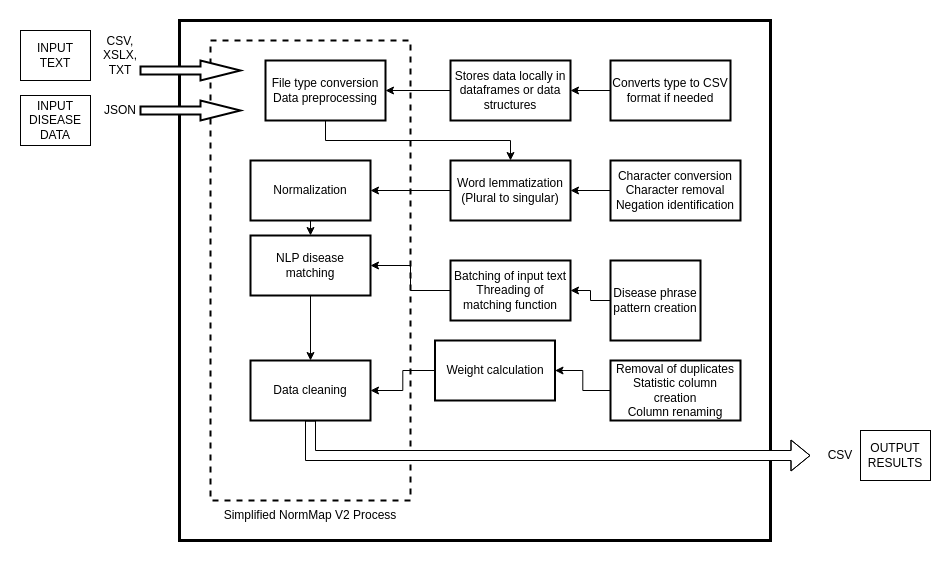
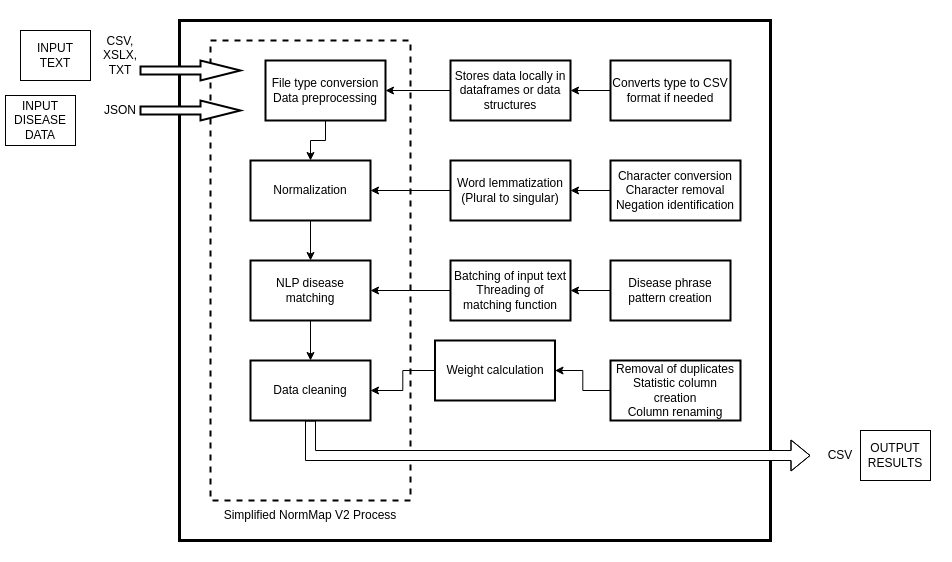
  <mxCell id="0" />
  <mxCell id="1" parent="0" />
  <mxCell id="2" value="" style="rounded=0;whiteSpace=wrap;html=1;fillColor=none;strokeWidth=3;" parent="1" vertex="1"><mxGeometry x="179" y="20" width="591" height="520" as="geometry" /></mxCell>
  <mxCell id="3" value="" style="rounded=0;whiteSpace=wrap;html=1;strokeWidth=2;fillColor=none;dashed=1;" parent="1" vertex="1"><mxGeometry x="210" y="40" width="200" height="460" as="geometry" /></mxCell>
  <mxCell id="4" value="" style="verticalLabelPosition=bottom;verticalAlign=top;html=1;strokeWidth=2;shape=mxgraph.arrows2.arrow;dy=0.6;dx=40;notch=0;fillColor=default;" parent="1" vertex="1"><mxGeometry x="140" y="60" width="100" height="20" as="geometry" /></mxCell>
  <mxCell id="5" value="" style="verticalLabelPosition=bottom;verticalAlign=top;html=1;strokeWidth=2;shape=mxgraph.arrows2.arrow;dy=0.6;dx=40;notch=0;fillColor=default;" parent="1" vertex="1"><mxGeometry x="140" y="100" width="100" height="20" as="geometry" /></mxCell>
- <mxCell id="6" style="edgeStyle=orthogonalEdgeStyle;rounded=0;orthogonalLoop=1;jettySize=auto;html=1;exitX=0.5;exitY=1;exitDx=0;exitDy=0;" parent="1" source="7" target="19" edge="1"><mxGeometry relative="1" as="geometry" /></mxCell>
+ <mxCell id="6" style="edgeStyle=orthogonalEdgeStyle;rounded=0;orthogonalLoop=1;jettySize=auto;html=1;exitX=0.5;exitY=1;exitDx=0;exitDy=0;entryX=0.5;entryY=0;entryDx=0;entryDy=0;" parent="1" source="7" target="9" edge="1"><mxGeometry relative="1" as="geometry" /></mxCell>
  <mxCell id="7" value="File type conversion&lt;br&gt;Data preprocessing" style="rounded=0;whiteSpace=wrap;html=1;strokeWidth=2;fillColor=none;" parent="1" vertex="1"><mxGeometry x="265" y="60" width="120" height="60" as="geometry" /></mxCell>
  <mxCell id="8" style="edgeStyle=orthogonalEdgeStyle;rounded=0;orthogonalLoop=1;jettySize=auto;html=1;exitX=0.5;exitY=1;exitDx=0;exitDy=0;entryX=0.5;entryY=0;entryDx=0;entryDy=0;" parent="1" source="9" target="11" edge="1"><mxGeometry relative="1" as="geometry" /></mxCell>
  <mxCell id="9" value="Normalization" style="rounded=0;whiteSpace=wrap;html=1;strokeWidth=2;fillColor=none;" parent="1" vertex="1"><mxGeometry x="250" y="160" width="120" height="60" as="geometry" /></mxCell>
  <mxCell id="10" style="edgeStyle=orthogonalEdgeStyle;rounded=0;orthogonalLoop=1;jettySize=auto;html=1;exitX=0.5;exitY=1;exitDx=0;exitDy=0;entryX=0.5;entryY=0;entryDx=0;entryDy=0;" parent="1" source="11" target="13" edge="1"><mxGeometry relative="1" as="geometry" /></mxCell>
- <mxCell id="11" value="NLP disease matching" style="rounded=0;whiteSpace=wrap;html=1;strokeWidth=2;fillColor=none;" parent="1" vertex="1"><mxGeometry x="250" y="235" width="120" height="60" as="geometry" /></mxCell>
+ <mxCell id="11" value="NLP disease matching" style="rounded=0;whiteSpace=wrap;html=1;strokeWidth=2;fillColor=none;" parent="1" vertex="1"><mxGeometry x="250" y="260" width="120" height="60" as="geometry" /></mxCell>
  <mxCell id="12" style="edgeStyle=orthogonalEdgeStyle;rounded=0;orthogonalLoop=1;jettySize=auto;html=1;exitX=0.5;exitY=1;exitDx=0;exitDy=0;shape=flexArrow;fillColor=default;entryX=0;entryY=0.5;entryDx=0;entryDy=0;" parent="1" source="13" target="36" edge="1"><mxGeometry relative="1" as="geometry"><mxPoint x="800" y="490" as="targetPoint" /></mxGeometry></mxCell>
  <mxCell id="13" value="Data cleaning" style="rounded=0;whiteSpace=wrap;html=1;strokeWidth=2;fillColor=none;" parent="1" vertex="1"><mxGeometry x="250" y="360" width="120" height="60" as="geometry" /></mxCell>
  <mxCell id="14" value="INPUT TEXT" style="text;html=1;strokeColor=default;fillColor=none;align=center;verticalAlign=middle;whiteSpace=wrap;rounded=0;" parent="1" vertex="1"><mxGeometry x="20" y="30" width="70" height="50" as="geometry" /></mxCell>
  <mxCell id="15" value="CSV, XSLX, TXT" style="text;html=1;strokeColor=none;fillColor=none;align=center;verticalAlign=middle;whiteSpace=wrap;rounded=0;" parent="1" vertex="1"><mxGeometry y="40" width="60" height="30" as="geometry" x="90" /></mxCell>
- <mxCell id="16" value="INPUT DISEASE DATA" style="text;html=1;strokeColor=default;fillColor=none;align=center;verticalAlign=middle;whiteSpace=wrap;rounded=0;" parent="1" vertex="1"><mxGeometry x="20" y="95" width="70" height="50" as="geometry" /></mxCell>
+ <mxCell id="16" value="INPUT DISEASE DATA" style="text;html=1;strokeColor=default;fillColor=none;align=center;verticalAlign=middle;whiteSpace=wrap;rounded=0;" parent="1" vertex="1"><mxGeometry x="5" y="95" width="70" height="50" as="geometry" /></mxCell>
  <mxCell id="17" value="JSON" style="text;html=1;strokeColor=none;fillColor=none;align=center;verticalAlign=middle;whiteSpace=wrap;rounded=0;" parent="1" vertex="1"><mxGeometry y="95" width="60" height="30" as="geometry" x="90" /></mxCell>
  <mxCell id="18" style="edgeStyle=orthogonalEdgeStyle;rounded=0;orthogonalLoop=1;jettySize=auto;html=1;exitX=0;exitY=0.5;exitDx=0;exitDy=0;entryX=1;entryY=0.5;entryDx=0;entryDy=0;" parent="1" source="19" target="9" edge="1"><mxGeometry relative="1" as="geometry" /></mxCell>
  <mxCell id="19" value="Word lemmatization (Plural to singular)" style="rounded=0;whiteSpace=wrap;html=1;strokeWidth=2;fillColor=none;" parent="1" vertex="1"><mxGeometry x="450" y="160" width="120" height="60" as="geometry" /></mxCell>
  <mxCell id="20" style="edgeStyle=orthogonalEdgeStyle;rounded=0;orthogonalLoop=1;jettySize=auto;html=1;exitX=0;exitY=0.5;exitDx=0;exitDy=0;entryX=1;entryY=0.5;entryDx=0;entryDy=0;" parent="1" source="21" target="19" edge="1"><mxGeometry relative="1" as="geometry" /></mxCell>
  <mxCell id="21" value="Character conversion&lt;br&gt;Character removal&lt;br&gt;Negation identification" style="rounded=0;whiteSpace=wrap;html=1;strokeWidth=2;fillColor=none;" parent="1" vertex="1"><mxGeometry x="610" y="160" width="130" height="60" as="geometry" /></mxCell>
  <mxCell id="22" style="edgeStyle=orthogonalEdgeStyle;rounded=0;orthogonalLoop=1;jettySize=auto;html=1;exitX=0;exitY=0.5;exitDx=0;exitDy=0;entryX=1;entryY=0.5;entryDx=0;entryDy=0;" parent="1" source="23" target="25" edge="1"><mxGeometry relative="1" as="geometry" /></mxCell>
  <mxCell id="23" value="Converts type to CSV format if needed" style="rounded=0;whiteSpace=wrap;html=1;strokeWidth=2;fillColor=none;" parent="1" vertex="1"><mxGeometry x="610" y="60" width="120" height="60" as="geometry" /></mxCell>
  <mxCell id="24" style="edgeStyle=orthogonalEdgeStyle;rounded=0;orthogonalLoop=1;jettySize=auto;html=1;exitX=0;exitY=0.5;exitDx=0;exitDy=0;entryX=1;entryY=0.5;entryDx=0;entryDy=0;" parent="1" source="25" target="7" edge="1"><mxGeometry relative="1" as="geometry" /></mxCell>
  <mxCell id="25" value="Stores data locally in dataframes or data structures" style="rounded=0;whiteSpace=wrap;html=1;strokeWidth=2;fillColor=none;" parent="1" vertex="1"><mxGeometry x="450" y="60" width="120" height="60" as="geometry" /></mxCell>
  <mxCell id="26" value="Simplified NormMap V2 Process" style="text;html=1;strokeColor=none;fillColor=none;align=center;verticalAlign=middle;whiteSpace=wrap;rounded=0;" parent="1" vertex="1"><mxGeometry x="215" y="500" width="190" height="30" as="geometry" /></mxCell>
  <mxCell id="27" style="edgeStyle=orthogonalEdgeStyle;rounded=0;orthogonalLoop=1;jettySize=auto;html=1;exitX=0;exitY=0.5;exitDx=0;exitDy=0;entryX=1;entryY=0.5;entryDx=0;entryDy=0;" parent="1" source="28" target="30" edge="1"><mxGeometry relative="1" as="geometry" /></mxCell>
- <mxCell id="28" value="Disease phrase pattern creation" style="rounded=0;whiteSpace=wrap;html=1;strokeWidth=2;fillColor=none;" parent="1" vertex="1"><mxGeometry x="610" y="260" width="90" height="80" as="geometry" /></mxCell>
+ <mxCell id="28" value="Disease phrase pattern creation" style="rounded=0;whiteSpace=wrap;html=1;strokeWidth=2;fillColor=none;" parent="1" vertex="1"><mxGeometry x="610" y="260" width="120" height="60" as="geometry" /></mxCell>
  <mxCell id="29" style="edgeStyle=orthogonalEdgeStyle;rounded=0;orthogonalLoop=1;jettySize=auto;html=1;exitX=0;exitY=0.5;exitDx=0;exitDy=0;entryX=1;entryY=0.5;entryDx=0;entryDy=0;" parent="1" source="30" target="11" edge="1"><mxGeometry relative="1" as="geometry" /></mxCell>
  <mxCell id="30" value="Batching of input text&lt;br&gt;Threading of matching function" style="rounded=0;whiteSpace=wrap;html=1;strokeWidth=2;fillColor=none;" parent="1" vertex="1"><mxGeometry x="450" y="260" width="120" height="60" as="geometry" /></mxCell>
  <mxCell id="31" style="edgeStyle=orthogonalEdgeStyle;rounded=0;orthogonalLoop=1;jettySize=auto;html=1;exitX=0;exitY=0.5;exitDx=0;exitDy=0;entryX=1;entryY=0.5;entryDx=0;entryDy=0;" parent="1" source="32" target="13" edge="1"><mxGeometry relative="1" as="geometry" /></mxCell>
  <mxCell id="32" value="Weight calculation" style="rounded=0;whiteSpace=wrap;html=1;strokeWidth=2;fillColor=none;" parent="1" vertex="1"><mxGeometry x="434.5" y="340" width="120" height="60" as="geometry" /></mxCell>
  <mxCell id="33" style="edgeStyle=orthogonalEdgeStyle;rounded=0;orthogonalLoop=1;jettySize=auto;html=1;exitX=0;exitY=0.5;exitDx=0;exitDy=0;entryX=1;entryY=0.5;entryDx=0;entryDy=0;" parent="1" source="34" target="32" edge="1"><mxGeometry relative="1" as="geometry" /></mxCell>
  <mxCell id="34" value="Removal of duplicates&lt;br&gt;Statistic column creation&lt;br&gt;Column renaming" style="rounded=0;whiteSpace=wrap;html=1;strokeWidth=2;fillColor=none;" parent="1" vertex="1"><mxGeometry x="610" y="360" width="130" height="60" as="geometry" /></mxCell>
  <mxCell id="35" value="OUTPUT&lt;br&gt;RESULTS" style="text;html=1;strokeColor=default;fillColor=none;align=center;verticalAlign=middle;whiteSpace=wrap;rounded=0;" parent="1" vertex="1"><mxGeometry x="860" y="430" width="70" height="50" as="geometry" /></mxCell>
  <mxCell id="36" value="CSV" style="text;html=1;strokeColor=none;fillColor=none;align=center;verticalAlign=middle;whiteSpace=wrap;rounded=0;" parent="1" vertex="1"><mxGeometry x="810" y="440" width="60" height="30" as="geometry" /></mxCell>
